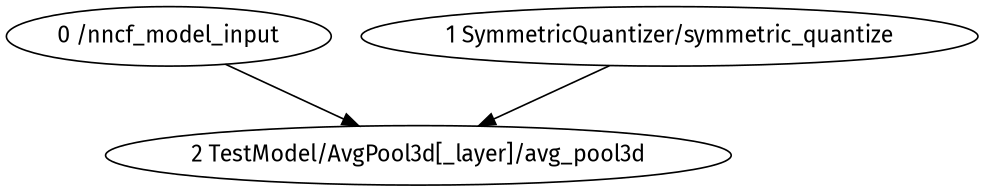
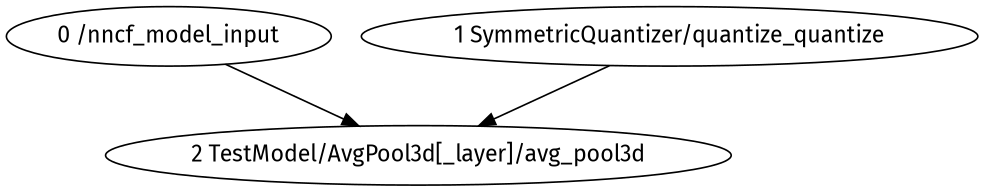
  strict digraph {
    fontname="Fira Sans"
    node [fontname="Fira Sans"]
    edge [fontname="Fira Sans"]
    "0 /nncf_model_input" [type=nncf_model_input]
    "2 TestModel/AvgPool3d[_layer]/avg_pool3d" [scope="TestModel/AvgPool3d[_layer]" type=avg_pool3d]
-   "1 SymmetricQuantizer/symmetric_quantize" [scope=SymmetricQuantizer type=symmetric_quantize]
+   "1 SymmetricQuantizer/symmetric_quantize" [scope=SymmetricQuantizer type=symmetric_quantize label="1 SymmetricQuantizer/quantize_quantize"]
    "0 /nncf_model_input" -> "2 TestModel/AvgPool3d[_layer]/avg_pool3d"
    "1 SymmetricQuantizer/symmetric_quantize" -> "2 TestModel/AvgPool3d[_layer]/avg_pool3d"
  }
